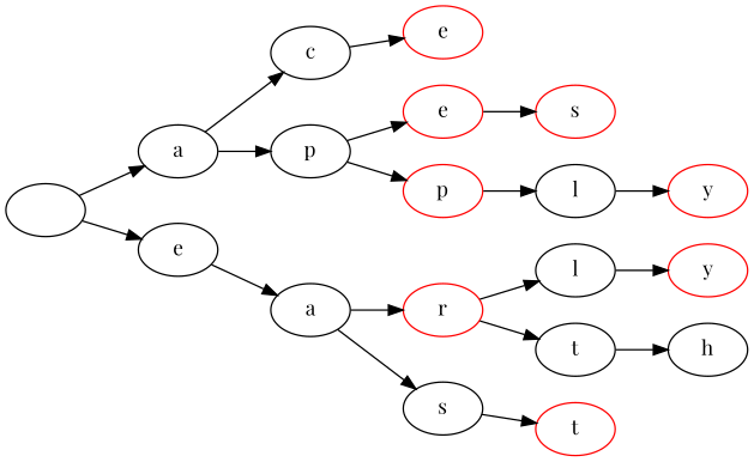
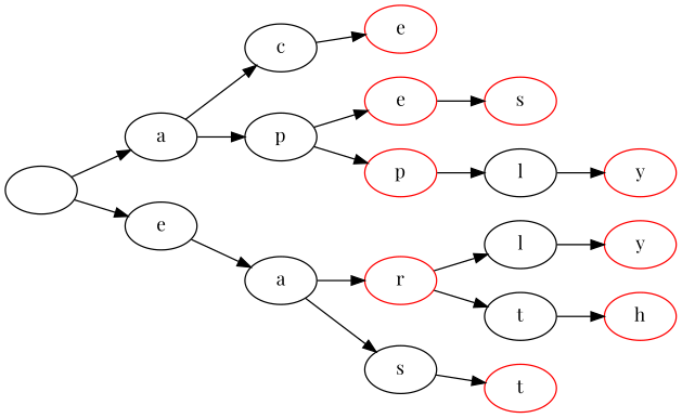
  digraph {
    rankdir=LR
    fontname="Playfair Display"
    node [fontname="Playfair Display"]
    edge [fontname="Playfair Display"]
    n1 [label=" "]
    n2 [label=a]
    n3 [label=e]
    n4 [label=c]
    n5 [label=p]
    n6 [label=a]
    n7 [color=red label=e]
    n8 [color=red label=e]
    n9 [color=red label=p]
    n10 [color=red label=r]
    n11 [label=s]
    n12 [color=red label=s]
    n13 [label=l]
    n14 [label=l]
    n15 [label=t]
    n16 [color=red label=t]
    n17 [color=red label=y]
    n18 [color=red label=y]
-   n19 [color=black label=h]
+   n19 [color=red label=h]
    n1 -> n2
    n1 -> n3
    n2 -> n4
    n2 -> n5
    n3 -> n6
    n4 -> n7
    n5 -> n8
    n5 -> n9
    n6 -> n10
    n6 -> n11
    n8 -> n12
    n9 -> n13
    n10 -> n14
    n10 -> n15
    n11 -> n16
    n13 -> n17
    n14 -> n18
    n15 -> n19
  }
